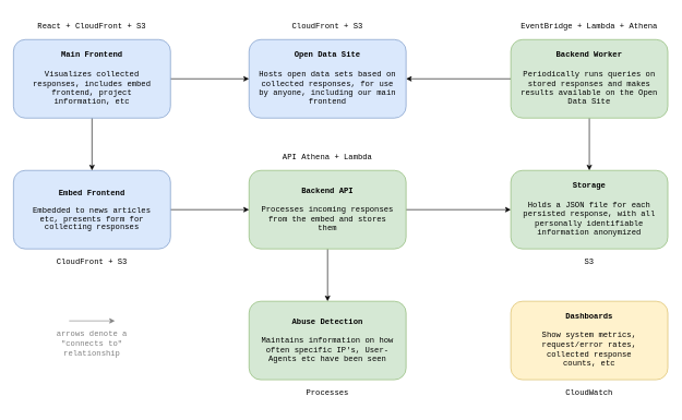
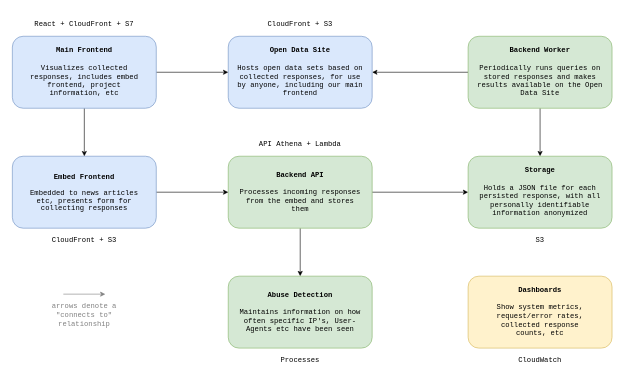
  <mxCell id="0" />
  <mxCell id="1" parent="0" />
  <mxCell id="2" style="edgeStyle=orthogonalEdgeStyle;rounded=0;orthogonalLoop=1;jettySize=auto;html=1;exitX=0.5;exitY=1;exitDx=0;exitDy=0;entryX=0.5;entryY=0;entryDx=0;entryDy=0;fontFamily=Courier New;" edge="1" parent="1" source="4" target="15"><mxGeometry relative="1" as="geometry" /></mxCell>
  <mxCell id="3" style="edgeStyle=orthogonalEdgeStyle;rounded=0;orthogonalLoop=1;jettySize=auto;html=1;exitX=1;exitY=0.5;exitDx=0;exitDy=0;entryX=0;entryY=0.5;entryDx=0;entryDy=0;fontFamily=Courier New;" edge="1" parent="1" source="4" target="8"><mxGeometry relative="1" as="geometry" /></mxCell>
  <mxCell id="4" value="&lt;font&gt;&lt;b&gt;Backend API&lt;/b&gt;&lt;br&gt;&lt;br&gt;Processes incoming responses from the embed and stores them&lt;br&gt;&lt;/font&gt;" style="rounded=1;whiteSpace=wrap;html=1;fontFamily=Courier New;fontStyle=0;spacing=15;fillColor=#d5e8d4;strokeColor=#82b366;" vertex="1" parent="1"><mxGeometry x="380" y="260" width="240" height="120" as="geometry" /></mxCell>
  <mxCell id="5" style="edgeStyle=orthogonalEdgeStyle;rounded=0;orthogonalLoop=1;jettySize=auto;html=1;exitX=0.5;exitY=1;exitDx=0;exitDy=0;entryX=0.5;entryY=0;entryDx=0;entryDy=0;fontFamily=Courier New;" edge="1" parent="1" source="7" target="8"><mxGeometry relative="1" as="geometry" /></mxCell>
  <mxCell id="6" style="edgeStyle=orthogonalEdgeStyle;rounded=0;orthogonalLoop=1;jettySize=auto;html=1;exitX=0;exitY=0.5;exitDx=0;exitDy=0;entryX=1;entryY=0.5;entryDx=0;entryDy=0;fontFamily=Courier New;" edge="1" parent="1" source="7" target="14"><mxGeometry relative="1" as="geometry" /></mxCell>
  <mxCell id="7" value="&lt;div&gt;&lt;b&gt;&lt;font&gt;Backend Worker&lt;/font&gt;&lt;/b&gt;&lt;/div&gt;&lt;div&gt;&lt;br&gt;&lt;/div&gt;&lt;div&gt;Periodically runs queries on stored responses and makes results available on the Open Data Site&lt;br&gt;&lt;/div&gt;" style="rounded=1;whiteSpace=wrap;html=1;fontFamily=Courier New;fontStyle=0;spacing=15;fillColor=#d5e8d4;strokeColor=#82b366;" vertex="1" parent="1"><mxGeometry x="780" y="60" width="240" height="120" as="geometry" /></mxCell>
  <mxCell id="8" value="&lt;div&gt;&lt;b&gt;Storage&lt;/b&gt;&lt;/div&gt;&lt;div&gt;&lt;br&gt;&lt;/div&gt;&lt;div&gt;Holds a JSON file for each persisted response, with all personally identifiable information anonymized&lt;br&gt;&lt;/div&gt;" style="rounded=1;whiteSpace=wrap;html=1;fontFamily=Courier New;fontStyle=0;spacing=15;fillColor=#d5e8d4;strokeColor=#82b366;" vertex="1" parent="1"><mxGeometry x="780" y="260" width="240" height="120" as="geometry" /></mxCell>
  <mxCell id="9" style="edgeStyle=orthogonalEdgeStyle;rounded=0;orthogonalLoop=1;jettySize=auto;html=1;exitX=1;exitY=0.5;exitDx=0;exitDy=0;entryX=0;entryY=0.5;entryDx=0;entryDy=0;fontFamily=Courier New;" edge="1" parent="1" source="10" target="4"><mxGeometry relative="1" as="geometry" /></mxCell>
  <mxCell id="10" value="&lt;div&gt;&lt;b&gt;Embed Frontend&lt;br&gt;&lt;br&gt;&lt;/b&gt;&lt;/div&gt;&lt;div style=&quot;line-height: 100%&quot;&gt;Embedded to news articles etc, presents form for collecting responses&lt;b&gt;&lt;br&gt;&lt;/b&gt;&lt;/div&gt;" style="rounded=1;whiteSpace=wrap;html=1;fontFamily=Courier New;fontStyle=0;spacing=15;fillColor=#dae8fc;strokeColor=#6c8ebf;" vertex="1" parent="1"><mxGeometry x="20" y="260" width="240" height="120" as="geometry" /></mxCell>
  <mxCell id="11" style="edgeStyle=orthogonalEdgeStyle;rounded=0;orthogonalLoop=1;jettySize=auto;html=1;exitX=0.5;exitY=1;exitDx=0;exitDy=0;entryX=0.5;entryY=0;entryDx=0;entryDy=0;fontFamily=Courier New;" edge="1" parent="1" source="13" target="10"><mxGeometry relative="1" as="geometry" /></mxCell>
  <mxCell id="12" style="edgeStyle=orthogonalEdgeStyle;rounded=0;orthogonalLoop=1;jettySize=auto;html=1;exitX=1;exitY=0.5;exitDx=0;exitDy=0;entryX=0;entryY=0.5;entryDx=0;entryDy=0;fontFamily=Courier New;" edge="1" parent="1" source="13" target="14"><mxGeometry relative="1" as="geometry" /></mxCell>
  <mxCell id="13" value="&lt;div&gt;&lt;b&gt;Main Frontend&lt;/b&gt;&lt;/div&gt;&lt;div&gt;&lt;br&gt;&lt;/div&gt;&lt;div&gt;Visualizes collected responses, includes embed frontend, project information, etc&lt;br&gt;&lt;/div&gt;" style="rounded=1;whiteSpace=wrap;html=1;fontFamily=Courier New;fontStyle=0;spacing=15;fillColor=#dae8fc;strokeColor=#6c8ebf;" vertex="1" parent="1"><mxGeometry x="20" y="60" width="240" height="120" as="geometry" /></mxCell>
  <mxCell id="14" value="&lt;div&gt;&lt;b&gt;Open Data Site&lt;/b&gt;&lt;/div&gt;&lt;div&gt;&lt;br&gt;&lt;/div&gt;&lt;div&gt;Hosts open data sets based on collected responses, for use by anyone, including our main frontend&lt;/div&gt;" style="rounded=1;whiteSpace=wrap;html=1;fontFamily=Courier New;fontStyle=0;spacing=15;fillColor=#dae8fc;strokeColor=#6c8ebf;" vertex="1" parent="1"><mxGeometry x="380" y="60" width="240" height="120" as="geometry" /></mxCell>
  <mxCell id="15" value="&lt;div&gt;&lt;b&gt;Abuse Detection&lt;/b&gt;&lt;br&gt;&lt;/div&gt;&lt;div&gt;&lt;br&gt;&lt;/div&gt;&lt;div&gt;Maintains information on how often specific IP's, User-Agents etc have been seen&lt;br&gt;&lt;/div&gt;" style="rounded=1;whiteSpace=wrap;html=1;fontFamily=Courier New;fontStyle=0;spacing=15;fillColor=#d5e8d4;strokeColor=#82b366;" vertex="1" parent="1"><mxGeometry x="380" y="460" width="240" height="120" as="geometry" /></mxCell>
  <mxCell id="16" value="&lt;div&gt;&lt;b&gt;Dashboards&lt;/b&gt;&lt;/div&gt;&lt;div&gt;&lt;br&gt;&lt;/div&gt;&lt;div&gt;Show system metrics, request/error rates, collected response&lt;/div&gt;&lt;div&gt;counts, etc&lt;br&gt;&lt;/div&gt;" style="rounded=1;whiteSpace=wrap;html=1;fontFamily=Courier New;fontStyle=0;spacing=15;fillColor=#fff2cc;strokeColor=#d6b656;" vertex="1" parent="1"><mxGeometry x="780" y="460" width="240" height="120" as="geometry" /></mxCell>
  <mxCell id="17" value="CloudFront + S3" style="text;html=1;strokeColor=none;fillColor=none;align=center;verticalAlign=middle;whiteSpace=wrap;rounded=0;fontFamily=Courier New;" vertex="1" parent="1"><mxGeometry x="20" y="380" width="240" height="40" as="geometry" /></mxCell>
- <mxCell id="18" value="React + CloudFront + S3" style="text;html=1;strokeColor=none;fillColor=none;align=center;verticalAlign=middle;whiteSpace=wrap;rounded=0;fontFamily=Courier New;" vertex="1" parent="1"><mxGeometry x="20" y="20" width="240" height="40" as="geometry" /></mxCell>
+ <mxCell id="18" value="React + CloudFront + S7" style="text;html=1;strokeColor=none;fillColor=none;align=center;verticalAlign=middle;whiteSpace=wrap;rounded=0;fontFamily=Courier New;" vertex="1" parent="1"><mxGeometry x="20" y="20" width="240" height="40" as="geometry" /></mxCell>
  <mxCell id="19" value="CloudFront + S3" style="text;html=1;strokeColor=none;fillColor=none;align=center;verticalAlign=middle;whiteSpace=wrap;rounded=0;fontFamily=Courier New;" vertex="1" parent="1"><mxGeometry x="380" y="20" width="240" height="40" as="geometry" /></mxCell>
  <mxCell id="20" value="API Athena + Lambda" style="text;html=1;strokeColor=none;fillColor=none;align=center;verticalAlign=middle;whiteSpace=wrap;rounded=0;fontFamily=Courier New;" vertex="1" parent="1"><mxGeometry x="380" y="220" width="240" height="40" as="geometry" /></mxCell>
- <mxCell id="21" value="EventBridge + Lambda + Athena" style="text;html=1;strokeColor=none;fillColor=none;align=center;verticalAlign=middle;whiteSpace=wrap;rounded=0;fontFamily=Courier New;" vertex="1" parent="1"><mxGeometry x="780" y="20" width="240" height="40" as="geometry" /></mxCell>
  <mxCell id="22" value="S3" style="text;html=1;strokeColor=none;fillColor=none;align=center;verticalAlign=middle;whiteSpace=wrap;rounded=0;fontFamily=Courier New;" vertex="1" parent="1"><mxGeometry x="780" y="380" width="240" height="40" as="geometry" /></mxCell>
  <mxCell id="23" value="CloudWatch" style="text;html=1;strokeColor=none;fillColor=none;align=center;verticalAlign=middle;whiteSpace=wrap;rounded=0;fontFamily=Courier New;" vertex="1" parent="1"><mxGeometry x="780" y="580" width="240" height="40" as="geometry" /></mxCell>
  <mxCell id="24" value="Processes" style="text;html=1;strokeColor=none;fillColor=none;align=center;verticalAlign=middle;whiteSpace=wrap;rounded=0;fontFamily=Courier New;" vertex="1" parent="1"><mxGeometry x="380" y="580" width="240" height="40" as="geometry" /></mxCell>
  <mxCell id="25" style="edgeStyle=orthogonalEdgeStyle;rounded=0;orthogonalLoop=1;jettySize=auto;html=1;exitX=1;exitY=0.5;exitDx=0;exitDy=0;fontFamily=Courier New;fontColor=#808080;strokeColor=#808080;" edge="1" parent="1"><mxGeometry relative="1" as="geometry"><mxPoint x="105" y="490" as="sourcePoint" /><mxPoint x="175" y="490" as="targetPoint" /></mxGeometry></mxCell>
  <mxCell id="26" value="&lt;div&gt;arrows denote a&lt;/div&gt;&lt;div&gt;&quot;connects to&quot;&lt;/div&gt;&lt;div&gt;relationship&lt;br&gt;&lt;/div&gt;" style="text;html=1;strokeColor=none;fillColor=none;align=center;verticalAlign=middle;whiteSpace=wrap;rounded=0;fontFamily=Courier New;fontColor=#808080;" vertex="1" parent="1"><mxGeometry x="20" y="500" width="240" height="50" as="geometry" /></mxCell>
